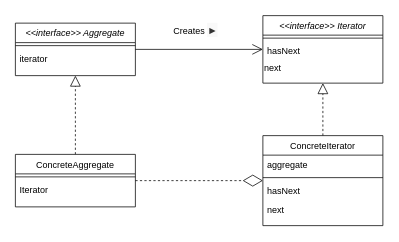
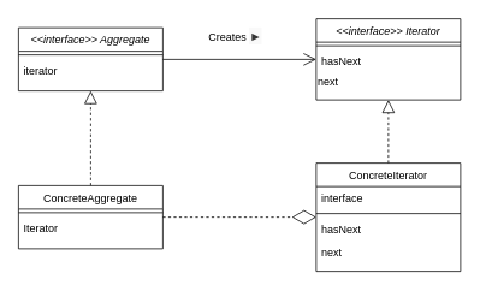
  <mxCell id="0" />
  <mxCell id="1" parent="0" />
  <mxCell id="2" value="" style="endArrow=block;dashed=1;endFill=0;endSize=12;html=1;" edge="1" parent="1" source="19" target="7"><mxGeometry width="160" relative="1" as="geometry"><mxPoint x="110" y="415" as="sourcePoint" /><mxPoint x="50" y="240" as="targetPoint" /></mxGeometry></mxCell>
  <mxCell id="3" value="" style="endArrow=block;dashed=1;endFill=0;endSize=12;html=1;" edge="1" parent="1" source="14" target="10"><mxGeometry width="160" relative="1" as="geometry"><mxPoint x="280" y="240" as="sourcePoint" /><mxPoint x="440" y="240" as="targetPoint" /></mxGeometry></mxCell>
  <mxCell id="4" value="" style="endArrow=open;endFill=1;endSize=12;html=1;" edge="1" parent="1" source="7" target="10"><mxGeometry width="160" relative="1" as="geometry"><mxPoint x="220" y="110" as="sourcePoint" /><mxPoint x="380" y="110" as="targetPoint" /></mxGeometry></mxCell>
  <mxCell id="5" value="Creates&amp;nbsp;&lt;span style=&quot;color: rgb(51 , 51 , 51) ; font-family: &amp;#34;open sans&amp;#34; , &amp;#34;helvetica neue&amp;#34; , &amp;#34;helvetica&amp;#34; , &amp;#34;arial&amp;#34; , sans-serif ; font-size: 14px ; text-align: left ; white-space: normal ; background-color: rgb(249 , 249 , 249)&quot;&gt;►&lt;/span&gt;" style="text;html=1;align=center;verticalAlign=middle;resizable=0;points=[];autosize=1;" vertex="1" parent="1"><mxGeometry x="225" y="30" width="70" height="20" as="geometry" /></mxCell>
  <mxCell id="6" value="" style="endArrow=diamondThin;endFill=0;endSize=24;html=1;dashed=1;" edge="1" parent="1" source="19" target="14"><mxGeometry width="160" relative="1" as="geometry"><mxPoint x="280" y="240" as="sourcePoint" /><mxPoint x="440" y="240" as="targetPoint" /></mxGeometry></mxCell>
  <mxCell id="7" value="&lt;&lt;interface&gt;&gt; Aggregate" style="swimlane;fontStyle=2;align=center;verticalAlign=top;childLayout=stackLayout;horizontal=1;startSize=26;horizontalStack=0;resizeParent=1;resizeLast=0;collapsible=1;marginBottom=0;rounded=0;shadow=0;strokeWidth=1;" parent="1" vertex="1"><mxGeometry x="20" y="30" width="160" height="70" as="geometry"><mxRectangle x="230" y="140" width="160" height="26" as="alternateBounds" /></mxGeometry></mxCell>
  <mxCell id="8" value="" style="line;html=1;strokeWidth=1;align=left;verticalAlign=middle;spacingTop=-1;spacingLeft=3;spacingRight=3;rotatable=0;labelPosition=right;points=[];portConstraint=eastwest;" parent="7" vertex="1"><mxGeometry y="26" width="160" height="8" as="geometry" /></mxCell>
  <mxCell id="9" value="iterator" style="text;align=left;verticalAlign=top;spacingLeft=4;spacingRight=4;overflow=hidden;rotatable=0;points=[[0,0.5],[1,0.5]];portConstraint=eastwest;" parent="7" vertex="1"><mxGeometry y="34" width="160" height="26" as="geometry" /></mxCell>
  <mxCell id="10" value="&lt;&lt;interface&gt;&gt; Iterator" style="swimlane;fontStyle=2;align=center;verticalAlign=top;childLayout=stackLayout;horizontal=1;startSize=26;horizontalStack=0;resizeParent=1;resizeLast=0;collapsible=1;marginBottom=0;rounded=0;shadow=0;strokeWidth=1;" vertex="1" parent="1"><mxGeometry x="350" y="20" width="160" height="90" as="geometry"><mxRectangle x="230" y="140" width="160" height="26" as="alternateBounds" /></mxGeometry></mxCell>
  <mxCell id="11" value="" style="line;html=1;strokeWidth=1;align=left;verticalAlign=middle;spacingTop=-1;spacingLeft=3;spacingRight=3;rotatable=0;labelPosition=right;points=[];portConstraint=eastwest;" vertex="1" parent="10"><mxGeometry y="26" width="160" height="8" as="geometry" /></mxCell>
  <mxCell id="12" value="hasNext" style="text;align=left;verticalAlign=top;spacingLeft=4;spacingRight=4;overflow=hidden;rotatable=0;points=[[0,0.5],[1,0.5]];portConstraint=eastwest;" vertex="1" parent="10"><mxGeometry y="34" width="160" height="26" as="geometry" /></mxCell>
  <mxCell id="13" value="next" style="text;html=1;align=left;verticalAlign=middle;resizable=0;points=[];autosize=1;" vertex="1" parent="10"><mxGeometry y="60" width="160" height="20" as="geometry" /></mxCell>
  <mxCell id="14" value="ConcreteIterator" style="swimlane;fontStyle=0;align=center;verticalAlign=top;childLayout=stackLayout;horizontal=1;startSize=26;horizontalStack=0;resizeParent=1;resizeLast=0;collapsible=1;marginBottom=0;rounded=0;shadow=0;strokeWidth=1;" parent="1" vertex="1"><mxGeometry x="350" y="180" width="160" height="120" as="geometry"><mxRectangle x="550" y="140" width="160" height="26" as="alternateBounds" /></mxGeometry></mxCell>
- <mxCell id="15" value="aggregate" style="text;align=left;verticalAlign=top;spacingLeft=4;spacingRight=4;overflow=hidden;rotatable=0;points=[[0,0.5],[1,0.5]];portConstraint=eastwest;" parent="14" vertex="1"><mxGeometry y="26" width="160" height="26" as="geometry" /></mxCell>
+ <mxCell id="15" value="interface" style="text;align=left;verticalAlign=top;spacingLeft=4;spacingRight=4;overflow=hidden;rotatable=0;points=[[0,0.5],[1,0.5]];portConstraint=eastwest;" parent="14" vertex="1"><mxGeometry y="26" width="160" height="26" as="geometry" /></mxCell>
  <mxCell id="16" value="" style="line;html=1;strokeWidth=1;align=left;verticalAlign=middle;spacingTop=-1;spacingLeft=3;spacingRight=3;rotatable=0;labelPosition=right;points=[];portConstraint=eastwest;" parent="14" vertex="1"><mxGeometry y="52" width="160" height="8" as="geometry" /></mxCell>
  <mxCell id="17" value="hasNext" style="text;align=left;verticalAlign=top;spacingLeft=4;spacingRight=4;overflow=hidden;rotatable=0;points=[[0,0.5],[1,0.5]];portConstraint=eastwest;" parent="14" vertex="1"><mxGeometry y="60" width="160" height="26" as="geometry" /></mxCell>
  <mxCell id="18" value="next" style="text;align=left;verticalAlign=top;spacingLeft=4;spacingRight=4;overflow=hidden;rotatable=0;points=[[0,0.5],[1,0.5]];portConstraint=eastwest;" parent="14" vertex="1"><mxGeometry y="86" width="160" height="26" as="geometry" /></mxCell>
  <mxCell id="19" value="ConcreteAggregate" style="swimlane;fontStyle=0;align=center;verticalAlign=top;childLayout=stackLayout;horizontal=1;startSize=26;horizontalStack=0;resizeParent=1;resizeLast=0;collapsible=1;marginBottom=0;rounded=0;shadow=0;strokeWidth=1;" parent="1" vertex="1"><mxGeometry x="20" y="205" width="160" height="70" as="geometry"><mxRectangle x="130" y="380" width="160" height="26" as="alternateBounds" /></mxGeometry></mxCell>
  <mxCell id="20" value="" style="line;html=1;strokeWidth=1;align=left;verticalAlign=middle;spacingTop=-1;spacingLeft=3;spacingRight=3;rotatable=0;labelPosition=right;points=[];portConstraint=eastwest;" parent="19" vertex="1"><mxGeometry y="26" width="160" height="8" as="geometry" /></mxCell>
  <mxCell id="21" value="Iterator" style="text;align=left;verticalAlign=top;spacingLeft=4;spacingRight=4;overflow=hidden;rotatable=0;points=[[0,0.5],[1,0.5]];portConstraint=eastwest;fontStyle=0" parent="19" vertex="1"><mxGeometry y="34" width="160" height="26" as="geometry" /></mxCell>
